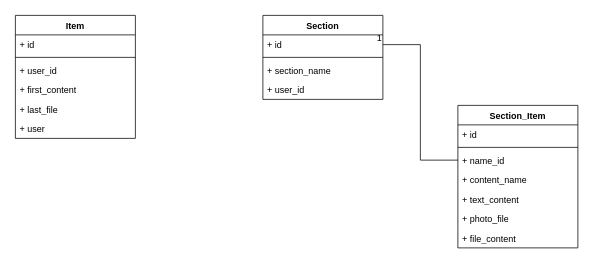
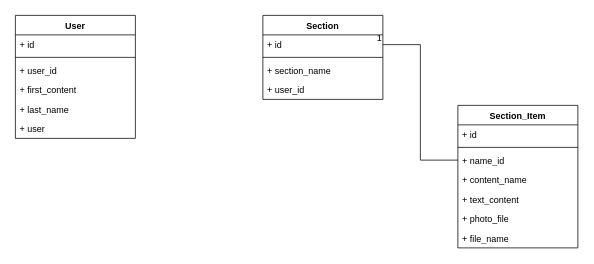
  <mxCell id="0" />
  <mxCell id="1" parent="0" />
- <mxCell id="2" value="Item" style="swimlane;fontStyle=1;align=center;verticalAlign=top;childLayout=stackLayout;horizontal=1;startSize=26;horizontalStack=0;resizeParent=1;resizeParentMax=0;resizeLast=0;collapsible=1;marginBottom=0;whiteSpace=wrap;html=1;fillColor=default;swimlaneLine=1;gradientColor=none;swimlaneFillColor=none;" vertex="1" parent="1"><mxGeometry x="20" y="20" width="160" height="164" as="geometry" /></mxCell>
+ <mxCell id="2" value="User" style="swimlane;fontStyle=1;align=center;verticalAlign=top;childLayout=stackLayout;horizontal=1;startSize=26;horizontalStack=0;resizeParent=1;resizeParentMax=0;resizeLast=0;collapsible=1;marginBottom=0;whiteSpace=wrap;html=1;fillColor=default;swimlaneLine=1;gradientColor=none;swimlaneFillColor=none;" vertex="1" parent="1"><mxGeometry x="20" y="20" width="160" height="164" as="geometry" /></mxCell>
  <mxCell id="3" value="+ id" style="text;strokeColor=none;fillColor=none;align=left;verticalAlign=top;spacingLeft=4;spacingRight=4;overflow=hidden;rotatable=0;points=[[0,0.5],[1,0.5]];portConstraint=eastwest;whiteSpace=wrap;html=1;" vertex="1" parent="2"><mxGeometry y="26" width="160" height="26" as="geometry" /></mxCell>
  <mxCell id="4" value="" style="line;strokeWidth=1;fillColor=none;align=left;verticalAlign=middle;spacingTop=-1;spacingLeft=3;spacingRight=3;rotatable=0;labelPosition=right;points=[];portConstraint=eastwest;strokeColor=inherit;" vertex="1" parent="2"><mxGeometry y="52" width="160" height="8" as="geometry" /></mxCell>
  <mxCell id="5" value="+ user_id" style="text;strokeColor=none;fillColor=none;align=left;verticalAlign=top;spacingLeft=4;spacingRight=4;overflow=hidden;rotatable=0;points=[[0,0.5],[1,0.5]];portConstraint=eastwest;whiteSpace=wrap;html=1;" vertex="1" parent="2"><mxGeometry y="60" width="160" height="26" as="geometry" /></mxCell>
  <mxCell id="6" value="+ first_content" style="text;strokeColor=none;fillColor=none;align=left;verticalAlign=top;spacingLeft=4;spacingRight=4;overflow=hidden;rotatable=0;points=[[0,0.5],[1,0.5]];portConstraint=eastwest;whiteSpace=wrap;html=1;" vertex="1" parent="2"><mxGeometry y="86" width="160" height="26" as="geometry" /></mxCell>
- <mxCell id="7" value="+ last_file" style="text;strokeColor=none;fillColor=none;align=left;verticalAlign=top;spacingLeft=4;spacingRight=4;overflow=hidden;rotatable=0;points=[[0,0.5],[1,0.5]];portConstraint=eastwest;whiteSpace=wrap;html=1;" vertex="1" parent="2"><mxGeometry y="112" width="160" height="26" as="geometry" /></mxCell>
+ <mxCell id="7" value="+ last_name" style="text;strokeColor=none;fillColor=none;align=left;verticalAlign=top;spacingLeft=4;spacingRight=4;overflow=hidden;rotatable=0;points=[[0,0.5],[1,0.5]];portConstraint=eastwest;whiteSpace=wrap;html=1;" vertex="1" parent="2"><mxGeometry y="112" width="160" height="26" as="geometry" /></mxCell>
  <mxCell id="8" value="+ user" style="text;strokeColor=none;fillColor=none;align=left;verticalAlign=top;spacingLeft=4;spacingRight=4;overflow=hidden;rotatable=0;points=[[0,0.5],[1,0.5]];portConstraint=eastwest;whiteSpace=wrap;html=1;" vertex="1" parent="2"><mxGeometry y="138" width="160" height="26" as="geometry" /></mxCell>
  <mxCell id="9" value="Section" style="swimlane;fontStyle=1;align=center;verticalAlign=top;childLayout=stackLayout;horizontal=1;startSize=26;horizontalStack=0;resizeParent=1;resizeParentMax=0;resizeLast=0;collapsible=1;marginBottom=0;whiteSpace=wrap;html=1;fillColor=default;swimlaneLine=1;gradientColor=none;swimlaneFillColor=none;" vertex="1" parent="1"><mxGeometry x="350" y="20" width="160" height="112" as="geometry" /></mxCell>
  <mxCell id="10" value="+ id" style="text;strokeColor=none;fillColor=none;align=left;verticalAlign=top;spacingLeft=4;spacingRight=4;overflow=hidden;rotatable=0;points=[[0,0.5],[1,0.5]];portConstraint=eastwest;whiteSpace=wrap;html=1;" vertex="1" parent="9"><mxGeometry y="26" width="160" height="26" as="geometry" /></mxCell>
  <mxCell id="11" value="" style="line;strokeWidth=1;fillColor=none;align=left;verticalAlign=middle;spacingTop=-1;spacingLeft=3;spacingRight=3;rotatable=0;labelPosition=right;points=[];portConstraint=eastwest;strokeColor=inherit;" vertex="1" parent="9"><mxGeometry y="52" width="160" height="8" as="geometry" /></mxCell>
  <mxCell id="12" value="+ section_name" style="text;strokeColor=none;fillColor=none;align=left;verticalAlign=top;spacingLeft=4;spacingRight=4;overflow=hidden;rotatable=0;points=[[0,0.5],[1,0.5]];portConstraint=eastwest;whiteSpace=wrap;html=1;" vertex="1" parent="9"><mxGeometry y="60" width="160" height="26" as="geometry" /></mxCell>
  <mxCell id="13" value="+ user_id" style="text;strokeColor=none;fillColor=none;align=left;verticalAlign=top;spacingLeft=4;spacingRight=4;overflow=hidden;rotatable=0;points=[[0,0.5],[1,0.5]];portConstraint=eastwest;whiteSpace=wrap;html=1;" vertex="1" parent="9"><mxGeometry y="86" width="160" height="26" as="geometry" /></mxCell>
  <mxCell id="14" value="Section_Item" style="swimlane;fontStyle=1;align=center;verticalAlign=top;childLayout=stackLayout;horizontal=1;startSize=26;horizontalStack=0;resizeParent=1;resizeParentMax=0;resizeLast=0;collapsible=1;marginBottom=0;whiteSpace=wrap;html=1;fillColor=default;swimlaneLine=1;gradientColor=none;swimlaneFillColor=none;" vertex="1" parent="1"><mxGeometry x="610" y="140" width="160" height="190" as="geometry" /></mxCell>
  <mxCell id="15" value="+ id" style="text;strokeColor=none;fillColor=none;align=left;verticalAlign=top;spacingLeft=4;spacingRight=4;overflow=hidden;rotatable=0;points=[[0,0.5],[1,0.5]];portConstraint=eastwest;whiteSpace=wrap;html=1;" vertex="1" parent="14"><mxGeometry y="26" width="160" height="26" as="geometry" /></mxCell>
  <mxCell id="16" value="" style="line;strokeWidth=1;fillColor=none;align=left;verticalAlign=middle;spacingTop=-1;spacingLeft=3;spacingRight=3;rotatable=0;labelPosition=right;points=[];portConstraint=eastwest;strokeColor=inherit;" vertex="1" parent="14"><mxGeometry y="52" width="160" height="8" as="geometry" /></mxCell>
  <mxCell id="17" value="+ name_id" style="text;strokeColor=none;fillColor=none;align=left;verticalAlign=top;spacingLeft=4;spacingRight=4;overflow=hidden;rotatable=0;points=[[0,0.5],[1,0.5]];portConstraint=eastwest;whiteSpace=wrap;html=1;" vertex="1" parent="14"><mxGeometry y="60" width="160" height="26" as="geometry" /></mxCell>
  <mxCell id="18" value="+ content_name" style="text;strokeColor=none;fillColor=none;align=left;verticalAlign=top;spacingLeft=4;spacingRight=4;overflow=hidden;rotatable=0;points=[[0,0.5],[1,0.5]];portConstraint=eastwest;whiteSpace=wrap;html=1;" vertex="1" parent="14"><mxGeometry y="86" width="160" height="26" as="geometry" /></mxCell>
  <mxCell id="19" value="+ text_content" style="text;strokeColor=none;fillColor=none;align=left;verticalAlign=top;spacingLeft=4;spacingRight=4;overflow=hidden;rotatable=0;points=[[0,0.5],[1,0.5]];portConstraint=eastwest;whiteSpace=wrap;html=1;" vertex="1" parent="14"><mxGeometry y="112" width="160" height="26" as="geometry" /></mxCell>
  <mxCell id="20" value="+ photo_file" style="text;strokeColor=none;fillColor=none;align=left;verticalAlign=top;spacingLeft=4;spacingRight=4;overflow=hidden;rotatable=0;points=[[0,0.5],[1,0.5]];portConstraint=eastwest;whiteSpace=wrap;html=1;" vertex="1" parent="14"><mxGeometry y="138" width="160" height="26" as="geometry" /></mxCell>
- <mxCell id="21" value="+ file_content" style="text;strokeColor=none;fillColor=none;align=left;verticalAlign=top;spacingLeft=4;spacingRight=4;overflow=hidden;rotatable=0;points=[[0,0.5],[1,0.5]];portConstraint=eastwest;whiteSpace=wrap;html=1;" vertex="1" parent="14"><mxGeometry y="164" width="160" height="26" as="geometry" /></mxCell>
+ <mxCell id="21" value="+ file_name" style="text;strokeColor=none;fillColor=none;align=left;verticalAlign=top;spacingLeft=4;spacingRight=4;overflow=hidden;rotatable=0;points=[[0,0.5],[1,0.5]];portConstraint=eastwest;whiteSpace=wrap;html=1;" vertex="1" parent="14"><mxGeometry y="164" width="160" height="26" as="geometry" /></mxCell>
  <mxCell id="22" value="" style="endArrow=none;html=1;rounded=0;edgeStyle=orthogonalEdgeStyle;" edge="1" parent="1" source="17" target="10"><mxGeometry relative="1" as="geometry"><mxPoint x="550" y="230" as="sourcePoint" /><mxPoint x="450" y="390" as="targetPoint" /></mxGeometry></mxCell>
  <mxCell id="23" value="1" style="resizable=0;html=1;whiteSpace=wrap;align=right;verticalAlign=bottom;" connectable="0" vertex="1" parent="22"><mxGeometry x="1" relative="1" as="geometry" /></mxCell>
